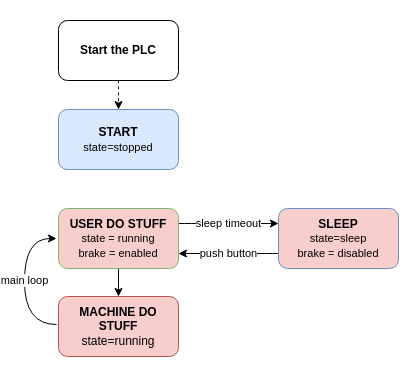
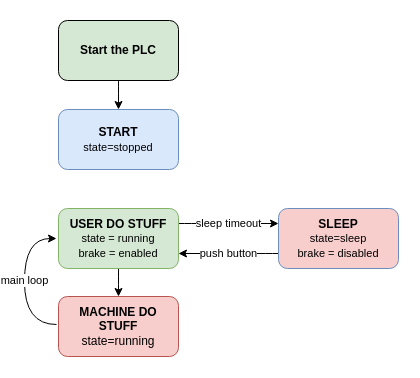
  <mxCell id="0" />
  <mxCell id="1" parent="0" />
  <mxCell id="2" value="&lt;b&gt;START&lt;/b&gt;&lt;br&gt;&lt;font style=&quot;font-size: 11px&quot;&gt;state=stopped&lt;/font&gt;" style="rounded=1;whiteSpace=wrap;html=1;fillColor=#dae8fc;strokeColor=#6c8ebf;" vertex="1" parent="1"><mxGeometry x="54" y="109" width="120" height="60" as="geometry" /></mxCell>
- <mxCell id="3" style="edgeStyle=orthogonalEdgeStyle;curved=1;orthogonalLoop=1;jettySize=auto;html=1;exitX=0.5;exitY=1;exitDx=0;exitDy=0;entryX=0.5;entryY=0;entryDx=0;entryDy=0;dashed=1;" edge="1" parent="1" source="4" target="2"><mxGeometry relative="1" as="geometry" /></mxCell>
- <mxCell id="4" value="&lt;b&gt;Start the PLC&lt;/b&gt;" style="rounded=1;whiteSpace=wrap;html=1;" vertex="1" parent="1"><mxGeometry x="54" y="20" width="120" height="60" as="geometry" /></mxCell>
+ <mxCell id="3" style="edgeStyle=orthogonalEdgeStyle;curved=1;orthogonalLoop=1;jettySize=auto;html=1;exitX=0.5;exitY=1;exitDx=0;exitDy=0;entryX=0.5;entryY=0;entryDx=0;entryDy=0;" edge="1" parent="1" source="4" target="2"><mxGeometry relative="1" as="geometry" /></mxCell>
+ <mxCell id="4" value="&lt;b&gt;Start the PLC&lt;/b&gt;" style="rounded=1;whiteSpace=wrap;html=1;fillColor=#d5e8d4;" vertex="1" parent="1"><mxGeometry x="54" y="20" width="120" height="60" as="geometry" /></mxCell>
  <mxCell id="5" value="sleep timeout" style="edgeStyle=orthogonalEdgeStyle;orthogonalLoop=1;jettySize=auto;html=1;exitX=1;exitY=0.25;exitDx=0;exitDy=0;entryX=0;entryY=0.25;entryDx=0;entryDy=0;curved=1;" edge="1" parent="1" source="7" target="11"><mxGeometry relative="1" as="geometry" /></mxCell>
  <mxCell id="6" value="" style="edgeStyle=orthogonalEdgeStyle;curved=1;orthogonalLoop=1;jettySize=auto;html=1;" edge="1" parent="1" source="7" target="9"><mxGeometry relative="1" as="geometry" /></mxCell>
- <mxCell id="7" value="&lt;b&gt;USER DO STUFF&lt;/b&gt;&lt;br&gt;&lt;font style=&quot;font-size: 11px&quot;&gt;state = running&lt;br&gt;brake = enabled&lt;/font&gt;" style="rounded=1;whiteSpace=wrap;html=1;fillColor=#f8cecc;strokeColor=#82b366;" vertex="1" parent="1"><mxGeometry x="54" y="208" width="120" height="60" as="geometry" /></mxCell>
+ <mxCell id="7" value="&lt;b&gt;USER DO STUFF&lt;/b&gt;&lt;br&gt;&lt;font style=&quot;font-size: 11px&quot;&gt;state = running&lt;br&gt;brake = enabled&lt;/font&gt;" style="rounded=1;whiteSpace=wrap;html=1;fillColor=#d5e8d4;strokeColor=#82b366;" vertex="1" parent="1"><mxGeometry x="54" y="208" width="120" height="60" as="geometry" /></mxCell>
  <mxCell id="8" value="&lt;font style=&quot;font-size: 11px&quot;&gt;main loop&lt;/font&gt;" style="edgeStyle=orthogonalEdgeStyle;curved=1;orthogonalLoop=1;jettySize=auto;html=1;exitX=0;exitY=0.5;exitDx=0;exitDy=0;entryX=0;entryY=0.5;entryDx=0;entryDy=0;fontSize=10;" edge="1" parent="1"><mxGeometry x="0.013" relative="1" as="geometry"><mxPoint x="52" y="324" as="sourcePoint" /><mxPoint x="52" y="238" as="targetPoint" /><Array as="points"><mxPoint x="20" y="324" /><mxPoint x="20" y="238" /></Array><mxPoint as="offset" /></mxGeometry></mxCell>
  <mxCell id="9" value="&lt;b&gt;MACHINE DO STUFF&lt;/b&gt;&lt;br&gt;state=running" style="rounded=1;whiteSpace=wrap;html=1;fillColor=#f8cecc;strokeColor=#b85450;" vertex="1" parent="1"><mxGeometry x="54" y="296" width="120" height="60" as="geometry" /></mxCell>
  <mxCell id="10" value="push button" style="edgeStyle=orthogonalEdgeStyle;curved=1;orthogonalLoop=1;jettySize=auto;html=1;exitX=0;exitY=0.75;exitDx=0;exitDy=0;entryX=1;entryY=0.75;entryDx=0;entryDy=0;" edge="1" parent="1" source="11" target="7"><mxGeometry relative="1" as="geometry" /></mxCell>
  <mxCell id="11" value="&lt;b&gt;SLEEP&lt;/b&gt;&lt;br&gt;&lt;font style=&quot;font-size: 11px&quot;&gt;state=sleep&lt;br&gt;brake = disabled&lt;/font&gt;" style="rounded=1;whiteSpace=wrap;html=1;fillColor=#f8cecc;strokeColor=#6c8ebf;" vertex="1" parent="1"><mxGeometry x="274" y="208" width="120" height="60" as="geometry" /></mxCell>
